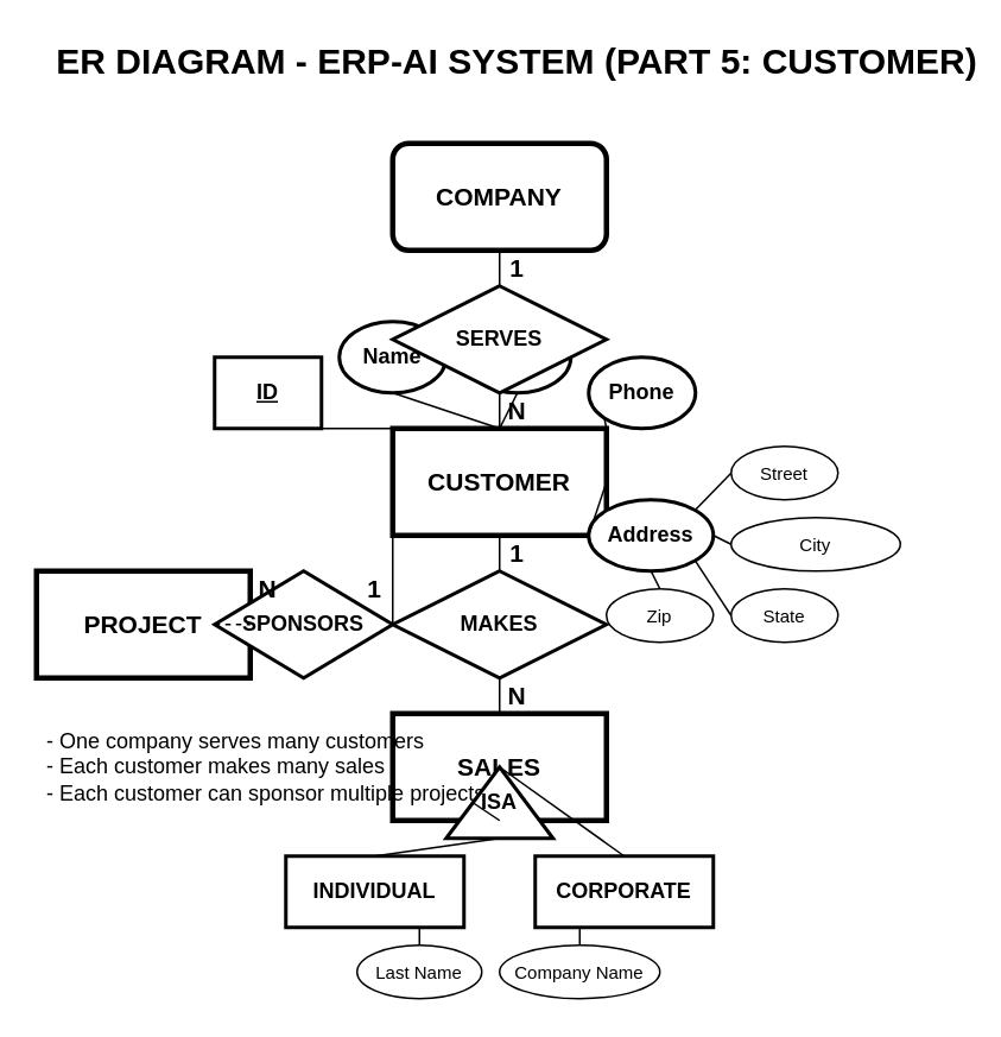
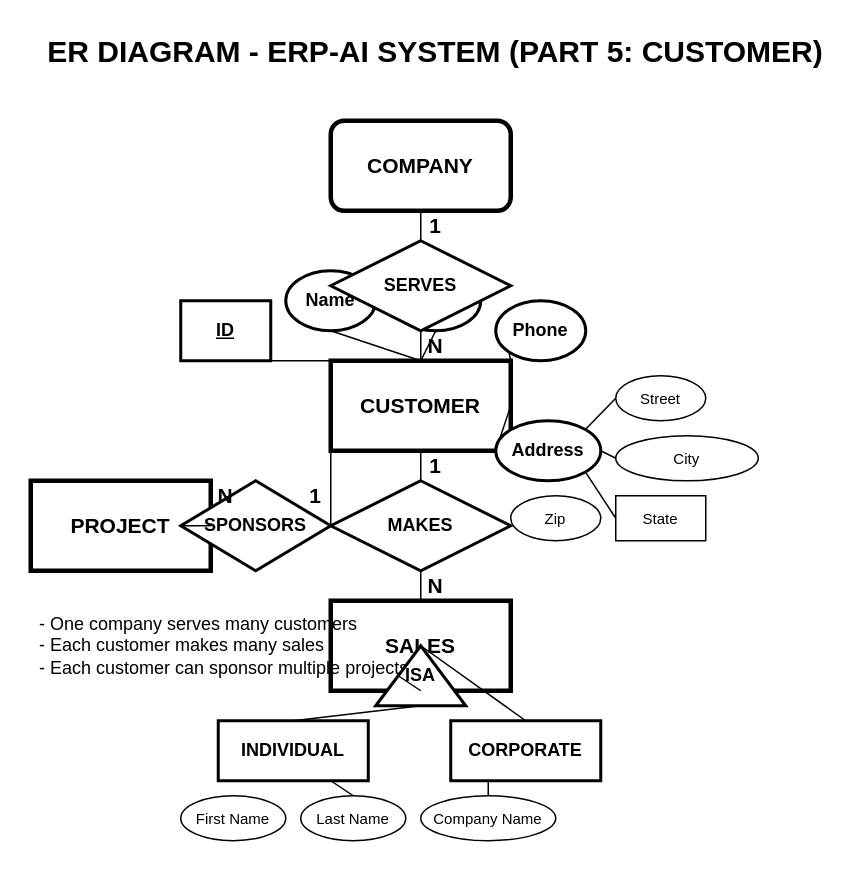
  <mxCell id="0" />
  <mxCell id="1" parent="0" />
  <mxCell id="2" value="ER DIAGRAM - ERP-AI SYSTEM (PART 5: CUSTOMER)" style="text;spacingTop=-5;align=center;fontSize=20;fontStyle=1" parent="1" vertex="1"><mxGeometry x="40" y="20" width="500" height="40" as="geometry" /></mxCell>
  <mxCell id="3" value="COMPANY" style="whiteSpace=wrap;align=center;verticalAlign=middle;fontStyle=1;strokeWidth=3;fillColor=#FFFFFF;fontSize=14;rounded=1;" parent="1" vertex="1"><mxGeometry x="220" y="80" width="120" height="60" as="geometry" /></mxCell>
  <mxCell id="4" value="CUSTOMER" style="whiteSpace=wrap;align=center;verticalAlign=middle;fontStyle=1;strokeWidth=3;fillColor=#FFFFFF;fontSize=14;" parent="1" vertex="1"><mxGeometry x="220" y="240" width="120" height="60" as="geometry" /></mxCell>
  <mxCell id="5" value="&lt;u&gt;ID&lt;/u&gt;" style="whiteSpace=wrap;html=1;align=center;fontStyle=1;strokeWidth=2;fillColor=#FFFFFF;fontSize=12;rounded=0;" parent="1" vertex="1"><mxGeometry x="120" y="200" width="60" height="40" as="geometry" /></mxCell>
  <mxCell id="6" value="Name" style="ellipse;whiteSpace=wrap;html=1;align=center;fontStyle=1;strokeWidth=2;fillColor=#FFFFFF;fontSize=12;" parent="1" vertex="1"><mxGeometry x="190" y="180" width="60" height="40" as="geometry" /></mxCell>
  <mxCell id="7" value="Email" style="ellipse;whiteSpace=wrap;html=1;align=center;fontStyle=1;strokeWidth=2;fillColor=#FFFFFF;fontSize=12;" parent="1" vertex="1"><mxGeometry x="260" y="180" width="60" height="40" as="geometry" /></mxCell>
  <mxCell id="8" value="Phone" style="ellipse;whiteSpace=wrap;html=1;align=center;fontStyle=1;strokeWidth=2;fillColor=#FFFFFF;fontSize=12;" parent="1" vertex="1"><mxGeometry x="330" y="200" width="60" height="40" as="geometry" /></mxCell>
  <mxCell id="9" value="Address" style="ellipse;whiteSpace=wrap;html=1;align=center;fontStyle=1;strokeWidth=2;fillColor=#FFFFFF;fontSize=12;" parent="1" vertex="1"><mxGeometry x="330" y="280" width="70" height="40" as="geometry" /></mxCell>
  <mxCell id="10" value="Street" style="ellipse;whiteSpace=wrap;html=1;align=center;fontStyle=0;strokeWidth=1;fillColor=#FFFFFF;fontSize=10;" parent="1" vertex="1"><mxGeometry x="410" y="250" width="60" height="30" as="geometry" /></mxCell>
  <mxCell id="11" value="City" style="ellipse;whiteSpace=wrap;html=1;align=center;fontStyle=0;strokeWidth=1;fillColor=#FFFFFF;fontSize=10;" parent="1" vertex="1"><mxGeometry x="410" y="290" width="95" height="30" as="geometry" /></mxCell>
- <mxCell id="12" value="State" style="ellipse;whiteSpace=wrap;html=1;align=center;fontStyle=0;strokeWidth=1;fillColor=#FFFFFF;fontSize=10;" parent="1" vertex="1"><mxGeometry x="410" y="330" width="60" height="30" as="geometry" /></mxCell>
+ <mxCell id="12" value="State" style="whiteSpace=wrap;html=1;align=center;fontStyle=0;strokeWidth=1;fillColor=#FFFFFF;fontSize=10;rounded=0;" parent="1" vertex="1"><mxGeometry x="410" y="330" width="60" height="30" as="geometry" /></mxCell>
  <mxCell id="13" value="Zip" style="ellipse;whiteSpace=wrap;html=1;align=center;fontStyle=0;strokeWidth=1;fillColor=#FFFFFF;fontSize=10;" parent="1" vertex="1"><mxGeometry x="340" y="330" width="60" height="30" as="geometry" /></mxCell>
  <mxCell id="14" value="" style="endArrow=none;html=1;rounded=0;exitX=0;exitY=0;exitDx=0;exitDy=0;entryX=1;entryY=1;entryDx=0;entryDy=0;" parent="1" source="4" target="5" edge="1"><mxGeometry relative="1" as="geometry" /></mxCell>
  <mxCell id="15" value="" style="endArrow=none;html=1;rounded=0;exitX=0.5;exitY=0;exitDx=0;exitDy=0;entryX=0.5;entryY=1;entryDx=0;entryDy=0;" parent="1" source="4" target="6" edge="1"><mxGeometry relative="1" as="geometry" /></mxCell>
  <mxCell id="16" value="" style="endArrow=none;html=1;rounded=0;exitX=0.5;exitY=0;exitDx=0;exitDy=0;entryX=0.5;entryY=1;entryDx=0;entryDy=0;" parent="1" source="4" target="7" edge="1"><mxGeometry relative="1" as="geometry" /></mxCell>
  <mxCell id="17" value="" style="endArrow=none;html=1;rounded=0;exitX=1;exitY=0;exitDx=0;exitDy=0;entryX=0;entryY=1;entryDx=0;entryDy=0;" parent="1" source="4" target="8" edge="1"><mxGeometry relative="1" as="geometry" /></mxCell>
  <mxCell id="18" value="" style="endArrow=none;html=1;rounded=0;exitX=1;exitY=0.5;exitDx=0;exitDy=0;entryX=0;entryY=0.5;entryDx=0;entryDy=0;" parent="1" source="4" target="9" edge="1"><mxGeometry relative="1" as="geometry" /></mxCell>
  <mxCell id="19" value="" style="endArrow=none;html=1;rounded=0;exitX=1;exitY=0;exitDx=0;exitDy=0;entryX=0;entryY=0.5;entryDx=0;entryDy=0;" parent="1" source="9" target="10" edge="1"><mxGeometry relative="1" as="geometry" /></mxCell>
  <mxCell id="20" value="" style="endArrow=none;html=1;rounded=0;exitX=1;exitY=0.5;exitDx=0;exitDy=0;entryX=0;entryY=0.5;entryDx=0;entryDy=0;" parent="1" source="9" target="11" edge="1"><mxGeometry relative="1" as="geometry" /></mxCell>
  <mxCell id="21" value="" style="endArrow=none;html=1;rounded=0;exitX=1;exitY=1;exitDx=0;exitDy=0;entryX=0;entryY=0.5;entryDx=0;entryDy=0;" parent="1" source="9" target="12" edge="1"><mxGeometry relative="1" as="geometry" /></mxCell>
- <mxCell id="22" value="" style="endArrow=none;html=1;rounded=0;exitX=0.5;exitY=1;exitDx=0;exitDy=0;entryX=0.5;entryY=0;entryDx=0;entryDy=0;" parent="1" source="9" target="13" edge="1"><mxGeometry relative="1" as="geometry" /></mxCell>
  <mxCell id="23" value="SERVES" style="shape=rhombus;perimeter=rhombusPerimeter;whiteSpace=wrap;html=1;align=center;fontStyle=1;strokeWidth=2;fillColor=#FFFFFF;fontSize=12;" parent="1" vertex="1"><mxGeometry x="220" y="160" width="120" height="60" as="geometry" /></mxCell>
  <mxCell id="24" value="" style="endArrow=none;html=1;rounded=0;exitX=0.5;exitY=1;exitDx=0;exitDy=0;entryX=0.5;entryY=0;entryDx=0;entryDy=0;" parent="1" source="3" target="23" edge="1"><mxGeometry relative="1" as="geometry" /></mxCell>
  <mxCell id="25" value="" style="endArrow=none;html=1;rounded=0;exitX=0.5;exitY=1;exitDx=0;exitDy=0;entryX=0.5;entryY=0;entryDx=0;entryDy=0;" parent="1" source="23" target="4" edge="1"><mxGeometry relative="1" as="geometry" /></mxCell>
  <mxCell id="26" value="1" style="text;html=1;strokeColor=none;fillColor=none;align=center;verticalAlign=middle;whiteSpace=wrap;rounded=0;fontSize=14;fontStyle=1" parent="1" vertex="1"><mxGeometry x="280" y="140" width="20" height="20" as="geometry" /></mxCell>
  <mxCell id="27" value="N" style="text;html=1;strokeColor=none;fillColor=none;align=center;verticalAlign=middle;whiteSpace=wrap;rounded=0;fontSize=14;fontStyle=1" parent="1" vertex="1"><mxGeometry x="280" y="220" width="20" height="20" as="geometry" /></mxCell>
  <mxCell id="28" value="SALES" style="whiteSpace=wrap;align=center;verticalAlign=middle;fontStyle=1;strokeWidth=3;fillColor=#FFFFFF;fontSize=14;" parent="1" vertex="1"><mxGeometry x="220" y="400" width="120" height="60" as="geometry" /></mxCell>
  <mxCell id="29" value="MAKES" style="shape=rhombus;perimeter=rhombusPerimeter;whiteSpace=wrap;html=1;align=center;fontStyle=1;strokeWidth=2;fillColor=#FFFFFF;fontSize=12;" parent="1" vertex="1"><mxGeometry x="220" y="320" width="120" height="60" as="geometry" /></mxCell>
  <mxCell id="30" value="" style="endArrow=none;html=1;rounded=0;exitX=0.5;exitY=1;exitDx=0;exitDy=0;entryX=0.5;entryY=0;entryDx=0;entryDy=0;" parent="1" source="4" target="29" edge="1"><mxGeometry relative="1" as="geometry" /></mxCell>
  <mxCell id="31" value="" style="endArrow=none;html=1;rounded=0;exitX=0.5;exitY=1;exitDx=0;exitDy=0;entryX=0.5;entryY=0;entryDx=0;entryDy=0;" parent="1" source="29" target="28" edge="1"><mxGeometry relative="1" as="geometry" /></mxCell>
  <mxCell id="32" value="1" style="text;html=1;strokeColor=none;fillColor=none;align=center;verticalAlign=middle;whiteSpace=wrap;rounded=0;fontSize=14;fontStyle=1" parent="1" vertex="1"><mxGeometry x="280" y="300" width="20" height="20" as="geometry" /></mxCell>
  <mxCell id="33" value="N" style="text;html=1;strokeColor=none;fillColor=none;align=center;verticalAlign=middle;whiteSpace=wrap;rounded=0;fontSize=14;fontStyle=1" parent="1" vertex="1"><mxGeometry x="280" y="380" width="20" height="20" as="geometry" /></mxCell>
  <mxCell id="34" value="PROJECT" style="whiteSpace=wrap;align=center;verticalAlign=middle;fontStyle=1;strokeWidth=3;fillColor=#FFFFFF;fontSize=14;" parent="1" vertex="1"><mxGeometry x="20" y="320" width="120" height="60" as="geometry" /></mxCell>
  <mxCell id="35" value="SPONSORS" style="shape=rhombus;perimeter=rhombusPerimeter;whiteSpace=wrap;html=1;align=center;fontStyle=1;strokeWidth=2;fillColor=#FFFFFF;fontSize=12;" parent="1" vertex="1"><mxGeometry x="120" y="320" width="100" height="60" as="geometry" /></mxCell>
  <mxCell id="36" value="" style="endArrow=none;html=1;rounded=0;exitX=0;exitY=0.5;exitDx=0;exitDy=0;entryX=1;entryY=0.5;entryDx=0;entryDy=0;" parent="1" source="4" target="35" edge="1"><mxGeometry relative="1" as="geometry" /></mxCell>
- <mxCell id="37" value="" style="endArrow=none;html=1;rounded=0;exitX=0;exitY=0.5;exitDx=0;exitDy=0;entryX=1;entryY=0.5;entryDx=0;entryDy=0;dashed=1;" parent="1" source="35" target="34" edge="1"><mxGeometry relative="1" as="geometry" /></mxCell>
+ <mxCell id="37" value="" style="endArrow=none;html=1;rounded=0;exitX=0;exitY=0.5;exitDx=0;exitDy=0;entryX=1;entryY=0.5;entryDx=0;entryDy=0;" parent="1" source="35" target="34" edge="1"><mxGeometry relative="1" as="geometry" /></mxCell>
  <mxCell id="38" value="1" style="text;html=1;strokeColor=none;fillColor=none;align=center;verticalAlign=middle;whiteSpace=wrap;rounded=0;fontSize=14;fontStyle=1" parent="1" vertex="1"><mxGeometry x="200" y="320" width="20" height="20" as="geometry" /></mxCell>
  <mxCell id="39" value="N" style="text;html=1;strokeColor=none;fillColor=none;align=center;verticalAlign=middle;whiteSpace=wrap;rounded=0;fontSize=14;fontStyle=1" parent="1" vertex="1"><mxGeometry x="140" y="320" width="20" height="20" as="geometry" /></mxCell>
  <mxCell id="40" value="- One company serves many customers&#10;- Each customer makes many sales&#10;- Each customer can sponsor multiple projects" style="text;strokeColor=none;fillColor=none;align=left;verticalAlign=middle;spacingLeft=4;spacingRight=4;overflow=hidden;points=[[0,0.5],[1,0.5]];portConstraint=eastwest;rotatable=0;whiteSpace=wrap;html=1;fontSize=12;" parent="1" vertex="1"><mxGeometry x="20" y="400" width="260" height="60" as="geometry" /></mxCell>
- <mxCell id="41" value="INDIVIDUAL" style="whiteSpace=wrap;align=center;verticalAlign=middle;fontStyle=1;strokeWidth=2;fillColor=#FFFFFF;fontSize=12;" parent="1" vertex="1"><mxGeometry x="160" y="480" width="100" height="40" as="geometry" /></mxCell>
+ <mxCell id="41" value="INDIVIDUAL" style="whiteSpace=wrap;align=center;verticalAlign=middle;fontStyle=1;strokeWidth=2;fillColor=#FFFFFF;fontSize=12;" parent="1" vertex="1"><mxGeometry x="145" y="480" width="100" height="40" as="geometry" /></mxCell>
  <mxCell id="42" value="CORPORATE" style="whiteSpace=wrap;align=center;verticalAlign=middle;fontStyle=1;strokeWidth=2;fillColor=#FFFFFF;fontSize=12;" parent="1" vertex="1"><mxGeometry x="300" y="480" width="100" height="40" as="geometry" /></mxCell>
  <mxCell id="43" value="ISA" style="triangle;whiteSpace=wrap;html=1;direction=north;fontStyle=1;strokeWidth=2;fillColor=#FFFFFF;fontSize=12;" parent="1" vertex="1"><mxGeometry x="250" y="430" width="60" height="40" as="geometry" /></mxCell>
  <mxCell id="44" value="" style="endArrow=none;html=1;rounded=0;exitX=0.5;exitY=0;exitDx=0;exitDy=0;entryX=0.5;entryY=1;entryDx=0;entryDy=0;" parent="1" source="43" target="28" edge="1"><mxGeometry relative="1" as="geometry" /></mxCell>
  <mxCell id="45" value="" style="endArrow=none;html=1;rounded=0;exitX=0;exitY=0.5;exitDx=0;exitDy=0;entryX=0.5;entryY=0;entryDx=0;entryDy=0;" parent="1" source="43" target="41" edge="1"><mxGeometry relative="1" as="geometry" /></mxCell>
  <mxCell id="46" value="" style="endArrow=none;html=1;rounded=0;exitX=1;exitY=0.5;exitDx=0;exitDy=0;entryX=0.5;entryY=0;entryDx=0;entryDy=0;" parent="1" source="43" target="42" edge="1"><mxGeometry relative="1" as="geometry" /></mxCell>
+ <mxCell id="47" value="First Name" style="ellipse;whiteSpace=wrap;html=1;align=center;fontStyle=0;strokeWidth=1;fillColor=#FFFFFF;fontSize=10;" parent="1" vertex="1"><mxGeometry x="120" y="530" width="70" height="30" as="geometry" /></mxCell>
  <mxCell id="48" value="Last Name" style="ellipse;whiteSpace=wrap;html=1;align=center;fontStyle=0;strokeWidth=1;fillColor=#FFFFFF;fontSize=10;" parent="1" vertex="1"><mxGeometry x="200" y="530" width="70" height="30" as="geometry" /></mxCell>
  <mxCell id="49" value="Company Name" style="ellipse;whiteSpace=wrap;html=1;align=center;fontStyle=0;strokeWidth=1;fillColor=#FFFFFF;fontSize=10;" parent="1" vertex="1"><mxGeometry x="280" y="530" width="90" height="30" as="geometry" /></mxCell>
  <mxCell id="50" value="" style="endArrow=none;html=1;rounded=0;exitX=0.75;exitY=1;exitDx=0;exitDy=0;entryX=0.5;entryY=0;entryDx=0;entryDy=0;" parent="1" source="41" target="48" edge="1"><mxGeometry relative="1" as="geometry" /></mxCell>
  <mxCell id="51" value="" style="endArrow=none;html=1;rounded=0;exitX=0.25;exitY=1;exitDx=0;exitDy=0;entryX=0.5;entryY=0;entryDx=0;entryDy=0;" parent="1" source="42" target="49" edge="1"><mxGeometry relative="1" as="geometry" /></mxCell>
